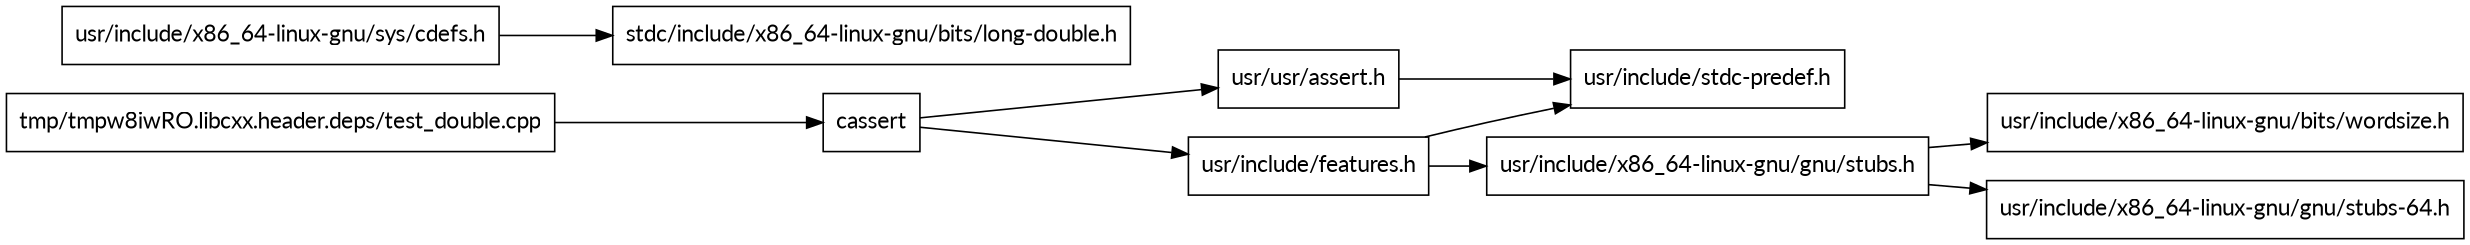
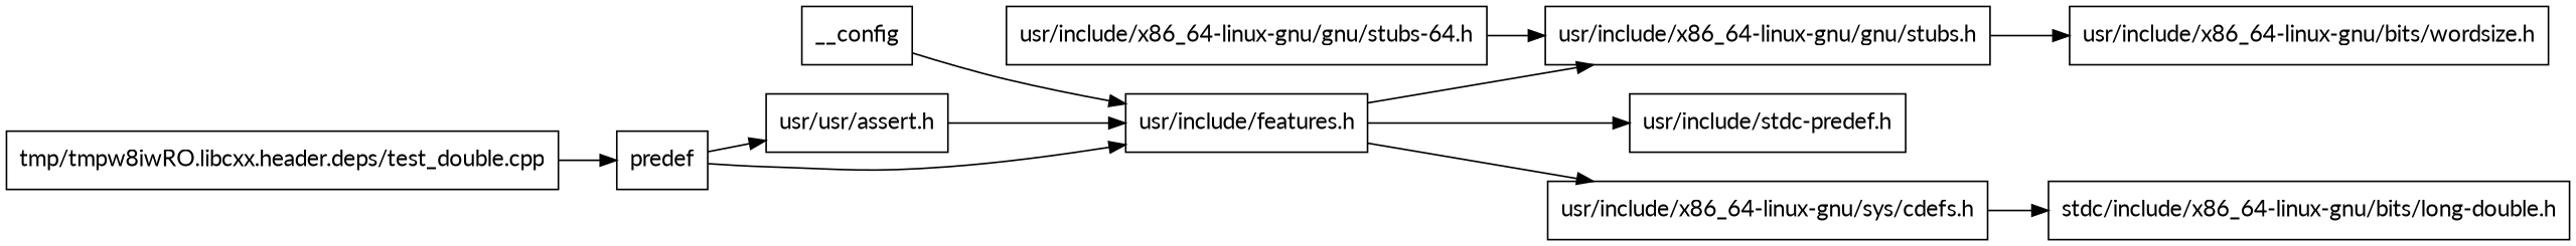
  digraph {
    fontname=Lato
    rankdir=LR
    node [fontname=Lato shape=box]
    edge [fontname=Lato]
-   n1 [label=cassert]
+   n1 [label=predef]
    n2 [label="usr/usr/assert.h"]
    n3 [label="usr/include/features.h"]
+   n4 [label=__config]
    n5 [label="tmp/tmpw8iwRO.libcxx.header.deps/test_double.cpp"]
    n6 [label="usr/include/stdc-predef.h"]
    n7 [label="usr/include/x86_64-linux-gnu/sys/cdefs.h"]
    n8 [label="usr/include/x86_64-linux-gnu/gnu/stubs.h"]
    n9 [label="stdc/include/x86_64-linux-gnu/bits/long-double.h"]
    n10 [label="usr/include/x86_64-linux-gnu/bits/wordsize.h"]
    n11 [label="usr/include/x86_64-linux-gnu/gnu/stubs-64.h"]
    n1 -> n2
    n1 -> n3
-   n2 -> n6
+   n2 -> n3
    n3 -> n6
+   n3 -> n7
    n3 -> n8
+   n4 -> n3
    n5 -> n1
    n7 -> n9
    n8 -> n10
-   n8 -> n11
+   n11 -> n8
  }
